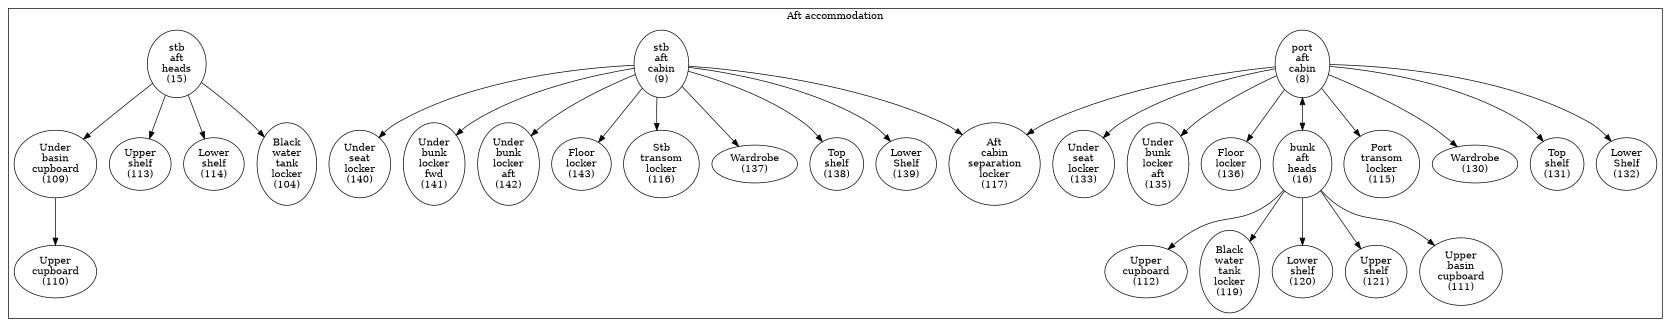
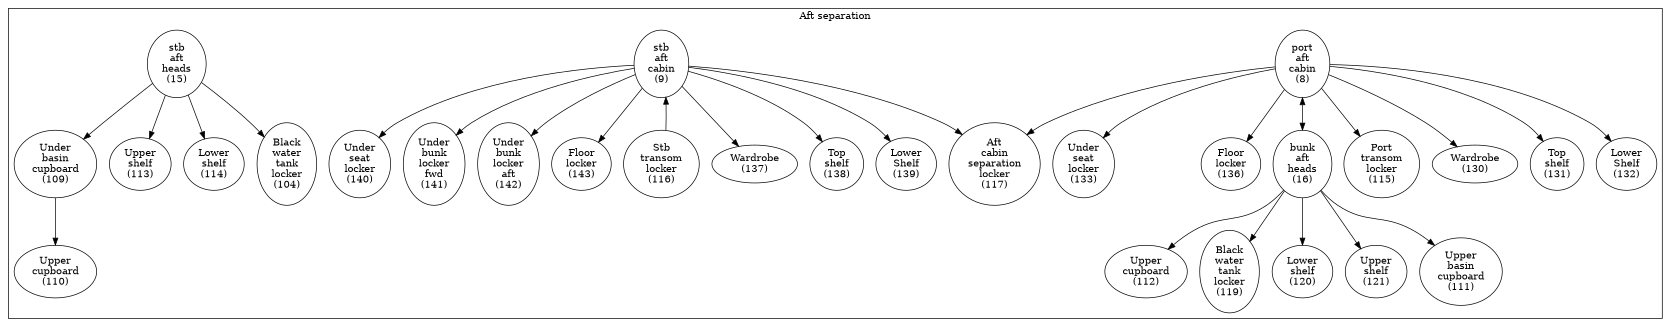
  digraph {
    n1 [label="port\naft\ncabin\n(8)"]
    n2 [label="stb\naft\ncabin\n(9)"]
    n3 [label="stb\naft\nheads\n(15)"]
    n4 [label="bunk\naft\nheads\n(16)"]
    n5 [label="Black\nwater\ntank\nlocker\n(104)"]
    n6 [label="Under\nbasin\ncupboard\n(109)"]
    n7 [label="Upper\ncupboard\n(110)"]
    n8 [label="Upper\nbasin\ncupboard\n(111)"]
    n9 [label="Upper\ncupboard\n(112)"]
    n10 [label="Upper\nshelf\n(113)"]
    n11 [label="Lower\nshelf\n(114)"]
    n12 [label="Port\ntransom\nlocker\n(115)"]
    n13 [label="Stb\ntransom\nlocker\n(116)"]
    n14 [label="Aft\ncabin\nseparation\nlocker\n(117)"]
    n15 [label="Black\nwater\ntank\nlocker\n(119)"]
    n16 [label="Lower\nshelf\n(120)"]
    n17 [label="Upper\nshelf\n(121)"]
    n18 [label="Wardrobe\n(130)"]
    n19 [label="Top\nshelf\n(131)"]
    n20 [label="Lower\nShelf\n(132)"]
    n21 [label="Under\nseat\nlocker\n(133)"]
-   n22 [label="Under\nbunk\nlocker\naft\n(135)"]
    n23 [label="Floor\nlocker\n(136)"]
    n24 [label="Wardrobe\n(137)"]
    n25 [label="Top\nshelf\n(138)"]
    n26 [label="Lower\nShelf\n(139)"]
    n27 [label="Under\nseat\nlocker\n(140)"]
    n28 [label="Under\nbunk\nlocker\nfwd\n(141)"]
    n29 [label="Under\nbunk\nlocker\naft\n(142)"]
    n30 [label="Floor\nlocker\n(143)"]
    subgraph cluster_1 {
-     label="Aft accommodation"
+     label="Aft separation"
      n1
      n2
      n3
      n4
      n5
      n6
      n7
      n8
      n9
      n10
      n11
      n12
      n13
      n14
      n15
      n16
      n17
      n18
      n19
      n20
      n21
-     n22
      n23
      n24
      n25
      n26
      n27
      n28
      n29
      n30
    }
    n1 -> n4 [dir=both]
    n1 -> n12
    n1 -> n14
    n1 -> n18
    n1 -> n19
    n1 -> n20
    n1 -> n21
-   n1 -> n22
    n1 -> n23
-   n2 -> n13
+   n13 -> n2
    n2 -> n14
    n2 -> n24
    n2 -> n25
    n2 -> n26
    n2 -> n27
    n2 -> n28
    n2 -> n29
    n2 -> n30
    n3 -> n5
    n3 -> n6
    n3 -> n10
    n3 -> n11
    n4 -> n8
    n4 -> n9
    n4 -> n15
    n4 -> n16
    n4 -> n17
    n6 -> n7
  }
